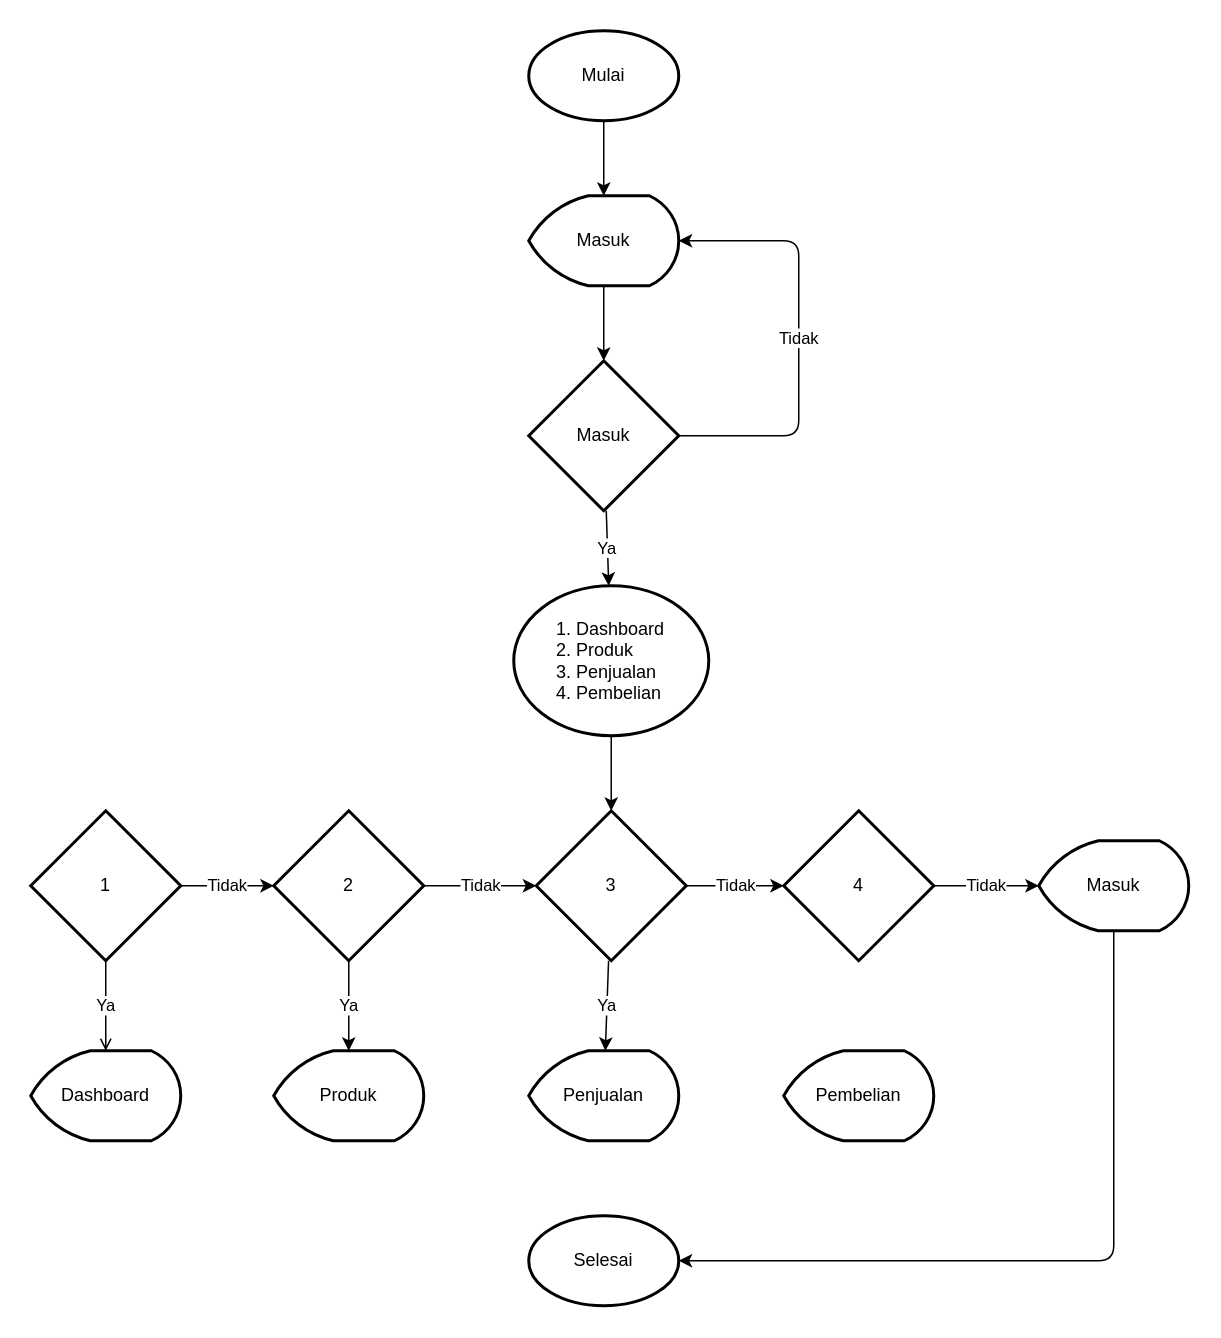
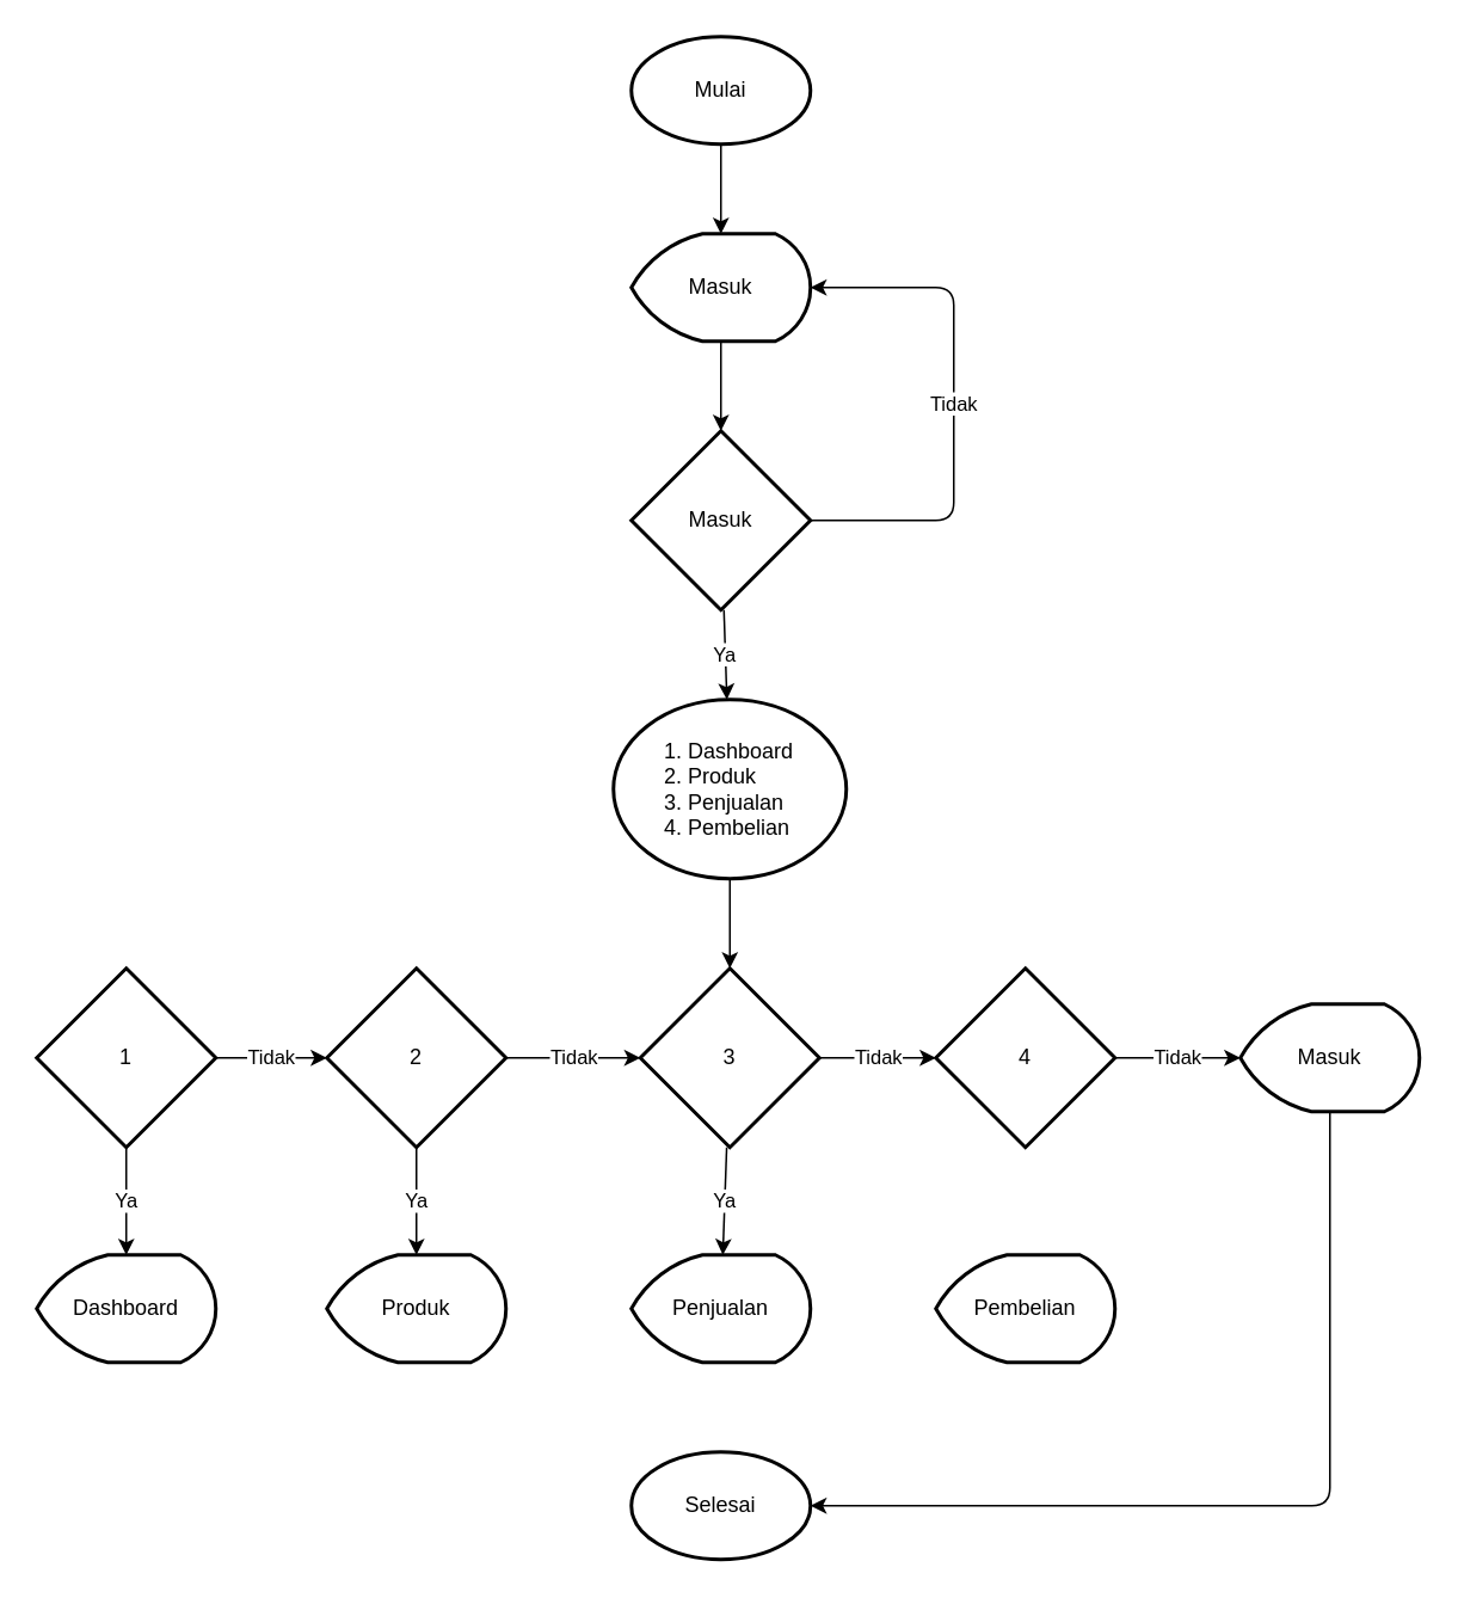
  <mxCell id="0" />
  <mxCell id="1" parent="0" />
  <mxCell id="2" value="Ya" style="edgeStyle=none;html=1;" parent="1" source="4" target="10" edge="1"><mxGeometry relative="1" as="geometry" /></mxCell>
  <mxCell id="3" value="Tidak" style="edgeStyle=none;html=1;entryX=1;entryY=0.5;entryDx=0;entryDy=0;entryPerimeter=0;" parent="1" source="4" target="6" edge="1"><mxGeometry relative="1" as="geometry"><Array as="points"><mxPoint x="532" y="290" /><mxPoint x="532" y="160" /></Array></mxGeometry></mxCell>
  <mxCell id="4" value="Masuk" style="strokeWidth=2;html=1;shape=mxgraph.flowchart.decision;whiteSpace=wrap;" parent="1" vertex="1"><mxGeometry x="352" y="240" width="100" height="100" as="geometry" /></mxCell>
  <mxCell id="5" value="" style="edgeStyle=none;html=1;" parent="1" source="6" target="4" edge="1"><mxGeometry relative="1" as="geometry" /></mxCell>
  <mxCell id="6" value="Masuk" style="strokeWidth=2;html=1;shape=mxgraph.flowchart.display;whiteSpace=wrap;" parent="1" vertex="1"><mxGeometry x="352" y="130" width="100" height="60" as="geometry" /></mxCell>
  <mxCell id="7" value="" style="edgeStyle=none;html=1;" parent="1" source="8" target="6" edge="1"><mxGeometry relative="1" as="geometry" /></mxCell>
  <mxCell id="8" value="Mulai" style="strokeWidth=2;html=1;shape=mxgraph.flowchart.start_1;whiteSpace=wrap;" parent="1" vertex="1"><mxGeometry x="352" y="20" width="100" height="60" as="geometry" /></mxCell>
  <mxCell id="9" value="" style="edgeStyle=none;html=1;" edge="1" parent="1" source="10" target="19"><mxGeometry relative="1" as="geometry" /></mxCell>
  <mxCell id="10" value="&lt;div style=&quot;&quot;&gt;&lt;ol&gt;&lt;li&gt;&lt;span style=&quot;background-color: initial;&quot;&gt;Dashboard&lt;/span&gt;&lt;/li&gt;&lt;li&gt;&lt;span style=&quot;background-color: initial;&quot;&gt;Produk&lt;/span&gt;&lt;/li&gt;&lt;li&gt;&lt;span style=&quot;background-color: initial;&quot;&gt;Penjualan&lt;/span&gt;&lt;/li&gt;&lt;li&gt;&lt;span style=&quot;background-color: initial;&quot;&gt;Pembelian&lt;/span&gt;&lt;/li&gt;&lt;/ol&gt;&lt;/div&gt;" style="ellipse;whiteSpace=wrap;html=1;absoluteArcSize=1;arcSize=14;strokeWidth=2;align=left;" parent="1" vertex="1"><mxGeometry x="342" y="390" width="130" height="100" as="geometry" /></mxCell>
  <mxCell id="11" value="Tidak" style="edgeStyle=none;html=1;" parent="1" source="13" target="16" edge="1"><mxGeometry relative="1" as="geometry" /></mxCell>
- <mxCell id="12" value="Ya" style="edgeStyle=none;html=1;endArrow=open;" parent="1" source="13" target="28" edge="1"><mxGeometry relative="1" as="geometry" /></mxCell>
+ <mxCell id="12" value="Ya" style="edgeStyle=none;html=1;" parent="1" source="13" target="28" edge="1"><mxGeometry relative="1" as="geometry" /></mxCell>
  <mxCell id="13" value="1" style="strokeWidth=2;html=1;shape=mxgraph.flowchart.decision;whiteSpace=wrap;" parent="1" vertex="1"><mxGeometry x="20" y="540" width="100" height="100" as="geometry" /></mxCell>
  <mxCell id="14" value="Tidak" style="edgeStyle=none;html=1;" parent="1" source="16" target="19" edge="1"><mxGeometry relative="1" as="geometry" /></mxCell>
  <mxCell id="15" value="Ya" style="edgeStyle=none;html=1;" parent="1" source="16" target="27" edge="1"><mxGeometry relative="1" as="geometry" /></mxCell>
  <mxCell id="16" value="2" style="strokeWidth=2;html=1;shape=mxgraph.flowchart.decision;whiteSpace=wrap;" parent="1" vertex="1"><mxGeometry x="182" y="540" width="100" height="100" as="geometry" /></mxCell>
  <mxCell id="17" value="Tidak" style="edgeStyle=none;html=1;" parent="1" source="19" target="21" edge="1"><mxGeometry relative="1" as="geometry" /></mxCell>
  <mxCell id="18" value="Ya" style="edgeStyle=none;html=1;" parent="1" source="19" target="26" edge="1"><mxGeometry relative="1" as="geometry" /></mxCell>
  <mxCell id="19" value="3&lt;span style=&quot;color: rgba(0, 0, 0, 0); font-family: monospace; font-size: 0px; text-align: start;&quot;&gt;%3CmxGraphModel%3E%3Croot%3E%3CmxCell%20id%3D%220%22%2F%3E%3CmxCell%20id%3D%221%22%20parent%3D%220%22%2F%3E%3CmxCell%20id%3D%222%22%20value%3D%221%22%20style%3D%22strokeWidth%3D2%3Bhtml%3D1%3Bshape%3Dmxgraph.flowchart.decision%3BwhiteSpace%3Dwrap%3B%22%20vertex%3D%221%22%20parent%3D%221%22%3E%3CmxGeometry%20x%3D%2290%22%20y%3D%22640%22%20width%3D%22100%22%20height%3D%22100%22%20as%3D%22geometry%22%2F%3E%3C%2FmxCell%3E%3C%2Froot%3E%3C%2FmxGraphModel%3E&lt;/span&gt;" style="strokeWidth=2;html=1;shape=mxgraph.flowchart.decision;whiteSpace=wrap;" parent="1" vertex="1"><mxGeometry x="357" y="540" width="100" height="100" as="geometry" /></mxCell>
  <mxCell id="20" value="Tidak" style="edgeStyle=none;html=1;" parent="1" source="21" target="23" edge="1"><mxGeometry relative="1" as="geometry" /></mxCell>
  <mxCell id="21" value="4" style="strokeWidth=2;html=1;shape=mxgraph.flowchart.decision;whiteSpace=wrap;" parent="1" vertex="1"><mxGeometry x="522" y="540" width="100" height="100" as="geometry" /></mxCell>
  <mxCell id="22" style="edgeStyle=none;html=1;exitX=0.5;exitY=1;exitDx=0;exitDy=0;exitPerimeter=0;entryX=1;entryY=0.5;entryDx=0;entryDy=0;entryPerimeter=0;" parent="1" source="23" target="24" edge="1"><mxGeometry relative="1" as="geometry"><Array as="points"><mxPoint x="742" y="840" /></Array></mxGeometry></mxCell>
  <mxCell id="23" value="Masuk" style="strokeWidth=2;html=1;shape=mxgraph.flowchart.display;whiteSpace=wrap;" parent="1" vertex="1"><mxGeometry x="692" y="560" width="100" height="60" as="geometry" /></mxCell>
  <mxCell id="24" value="Selesai" style="strokeWidth=2;html=1;shape=mxgraph.flowchart.start_1;whiteSpace=wrap;" parent="1" vertex="1"><mxGeometry x="352" y="810" width="100" height="60" as="geometry" /></mxCell>
  <mxCell id="25" value="Pembelian" style="strokeWidth=2;html=1;shape=mxgraph.flowchart.display;whiteSpace=wrap;" parent="1" vertex="1"><mxGeometry x="522" y="700" width="100" height="60" as="geometry" /></mxCell>
  <mxCell id="26" value="Penjualan" style="strokeWidth=2;html=1;shape=mxgraph.flowchart.display;whiteSpace=wrap;" parent="1" vertex="1"><mxGeometry x="352" y="700" width="100" height="60" as="geometry" /></mxCell>
  <mxCell id="27" value="Produk" style="strokeWidth=2;html=1;shape=mxgraph.flowchart.display;whiteSpace=wrap;" parent="1" vertex="1"><mxGeometry x="182" y="700" width="100" height="60" as="geometry" /></mxCell>
  <mxCell id="28" value="Dashboard" style="strokeWidth=2;html=1;shape=mxgraph.flowchart.display;whiteSpace=wrap;" parent="1" vertex="1"><mxGeometry x="20" y="700" width="100" height="60" as="geometry" /></mxCell>
